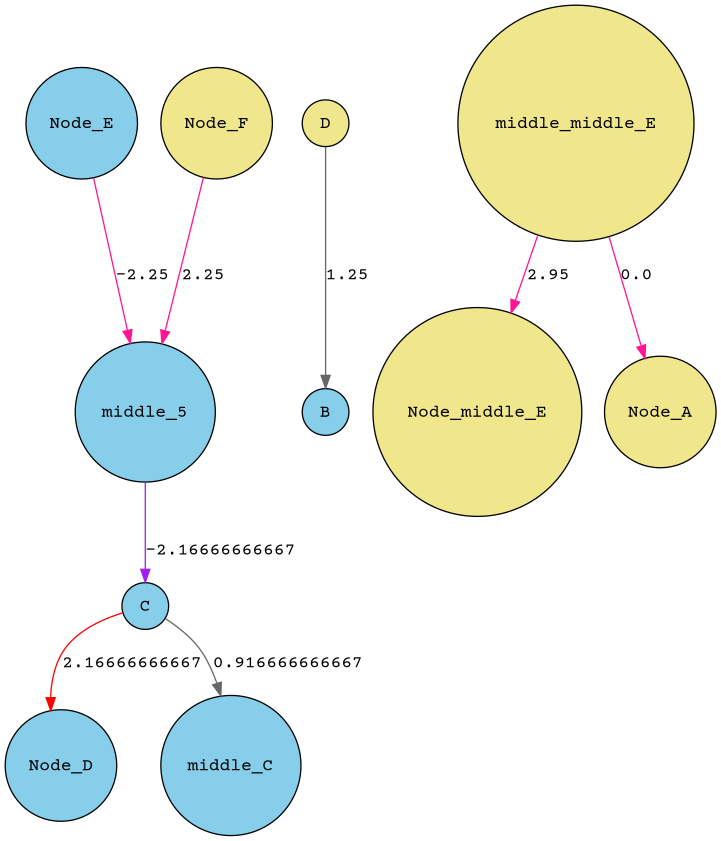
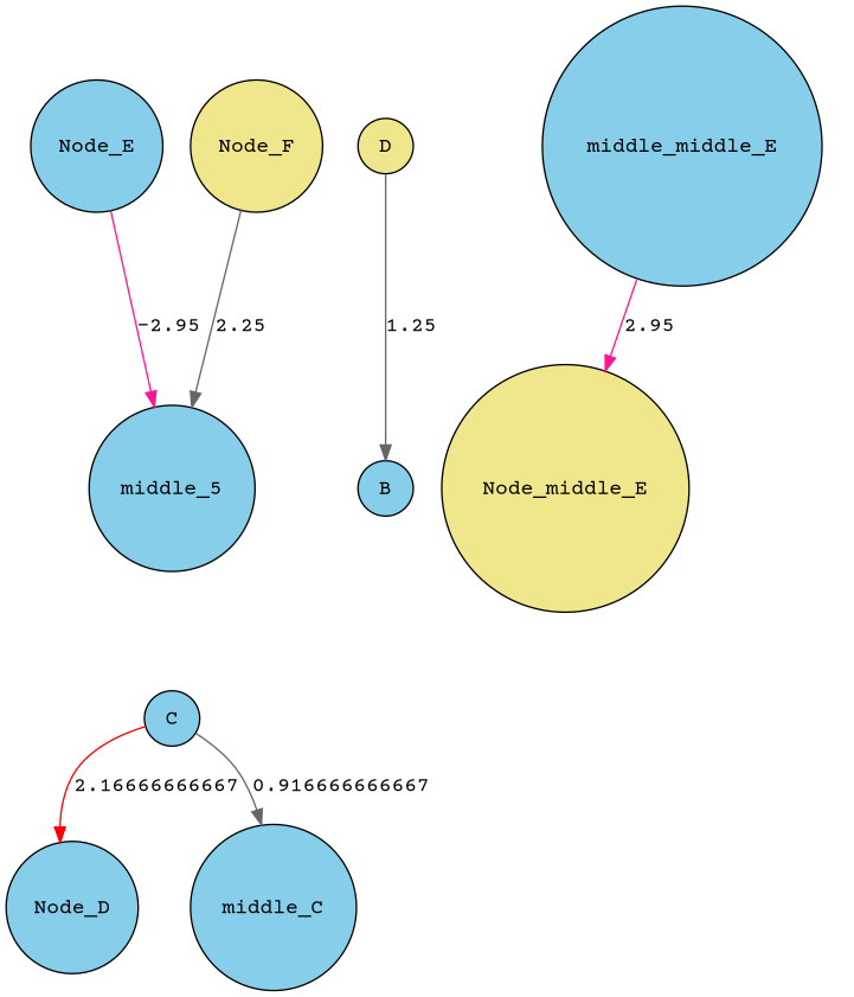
  digraph {
    fontname="Courier Prime"
    rankdir=TB
    node [fillcolor=skyblue fontname="Courier Prime" shape=circle style=filled]
    edge [color=deeppink fontname="Courier Prime"]
    n1 [label=middle_5]
    Node_E
    C
    Node_D
    middle_C
    Node_F [fillcolor=khaki]
    D [fillcolor=khaki]
    B
-   middle_middle_E [fillcolor=khaki]
+   middle_middle_E
    Node_middle_E [fillcolor=khaki]
-   Node_A [fillcolor=khaki]
-   n1 -> C [color=purple label=-2.16666666667]
-   Node_E -> n1 [label=-2.25]
+   Node_E -> n1 [label=-2.95]
    C -> Node_D [color=red label=2.16666666667]
    C -> middle_C [color=gray40 label=0.916666666667]
-   Node_F -> n1 [label=2.25]
+   Node_F -> n1 [color=gray40 label=2.25]
    D -> B [color=gray40 label=1.25]
    middle_middle_E -> Node_middle_E [label=2.95]
-   middle_middle_E -> Node_A [label=0.0]
  }
